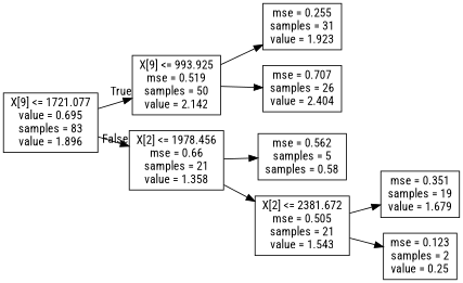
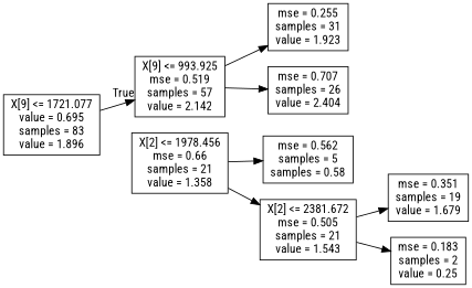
  digraph {
    fontname="Roboto Condensed"
    rankdir=LR
    node [fontname="Roboto Condensed" shape=box]
    edge [fontname="Roboto Condensed"]
    n1 [label="X[9] <= 1721.077\nvalue = 0.695\nsamples = 83\nvalue = 1.896"]
-   n2 [label="X[9] <= 993.925\nmse = 0.519\nsamples = 50\nvalue = 2.142"]
+   n2 [label="X[9] <= 993.925\nmse = 0.519\nsamples = 57\nvalue = 2.142"]
    n3 [label="X[2] <= 1978.456\nmse = 0.66\nsamples = 21\nvalue = 1.358"]
    n4 [label="mse = 0.255\nsamples = 31\nvalue = 1.923"]
    n5 [label="mse = 0.707\nsamples = 26\nvalue = 2.404"]
    n6 [label="mse = 0.562\nsamples = 5\nsamples = 0.58"]
    n7 [label="X[2] <= 2381.672\nmse = 0.505\nsamples = 21\nvalue = 1.543"]
    n8 [label="mse = 0.351\nsamples = 19\nvalue = 1.679"]
-   n9 [label="mse = 0.123\nsamples = 2\nvalue = 0.25"]
+   n9 [label="mse = 0.183\nsamples = 2\nvalue = 0.25"]
    n1 -> n2 [headlabel=True labelangle=45 labeldistance=2.5]
-   n1 -> n3 [headlabel=False labelangle=-45 labeldistance=2.5]
    n2 -> n4
    n2 -> n5
    n3 -> n6
    n3 -> n7
    n7 -> n8
    n7 -> n9
  }
